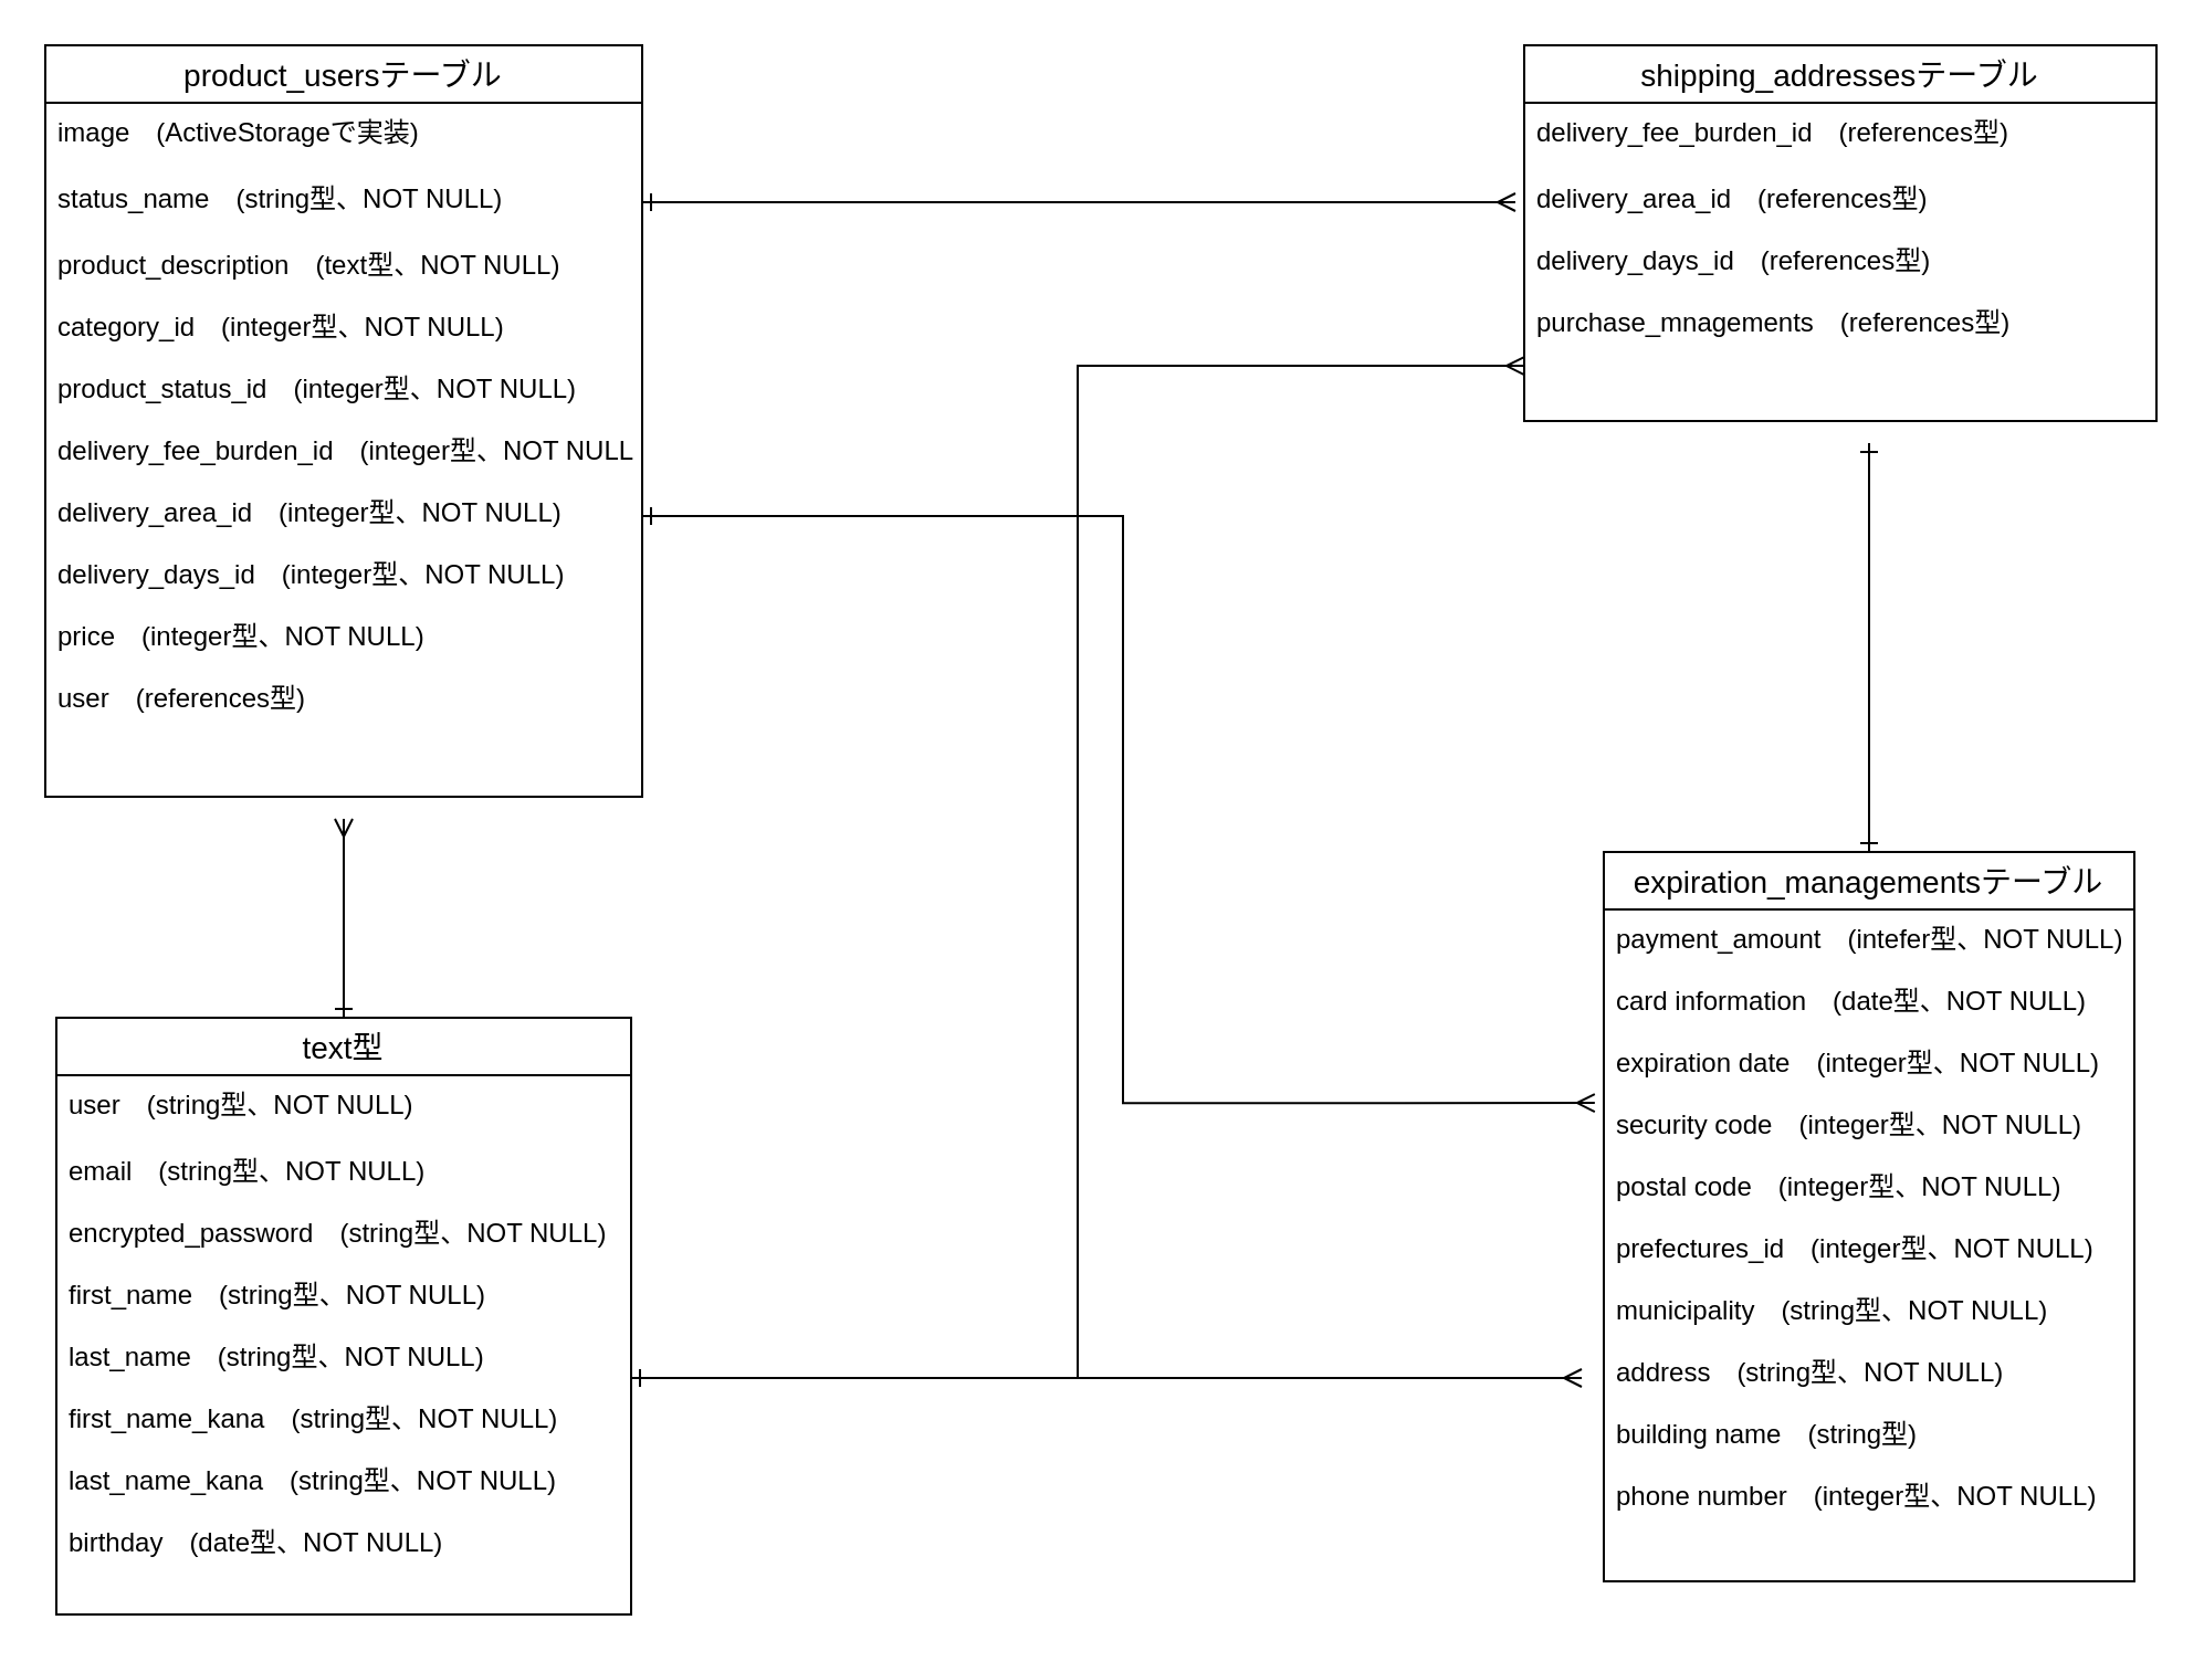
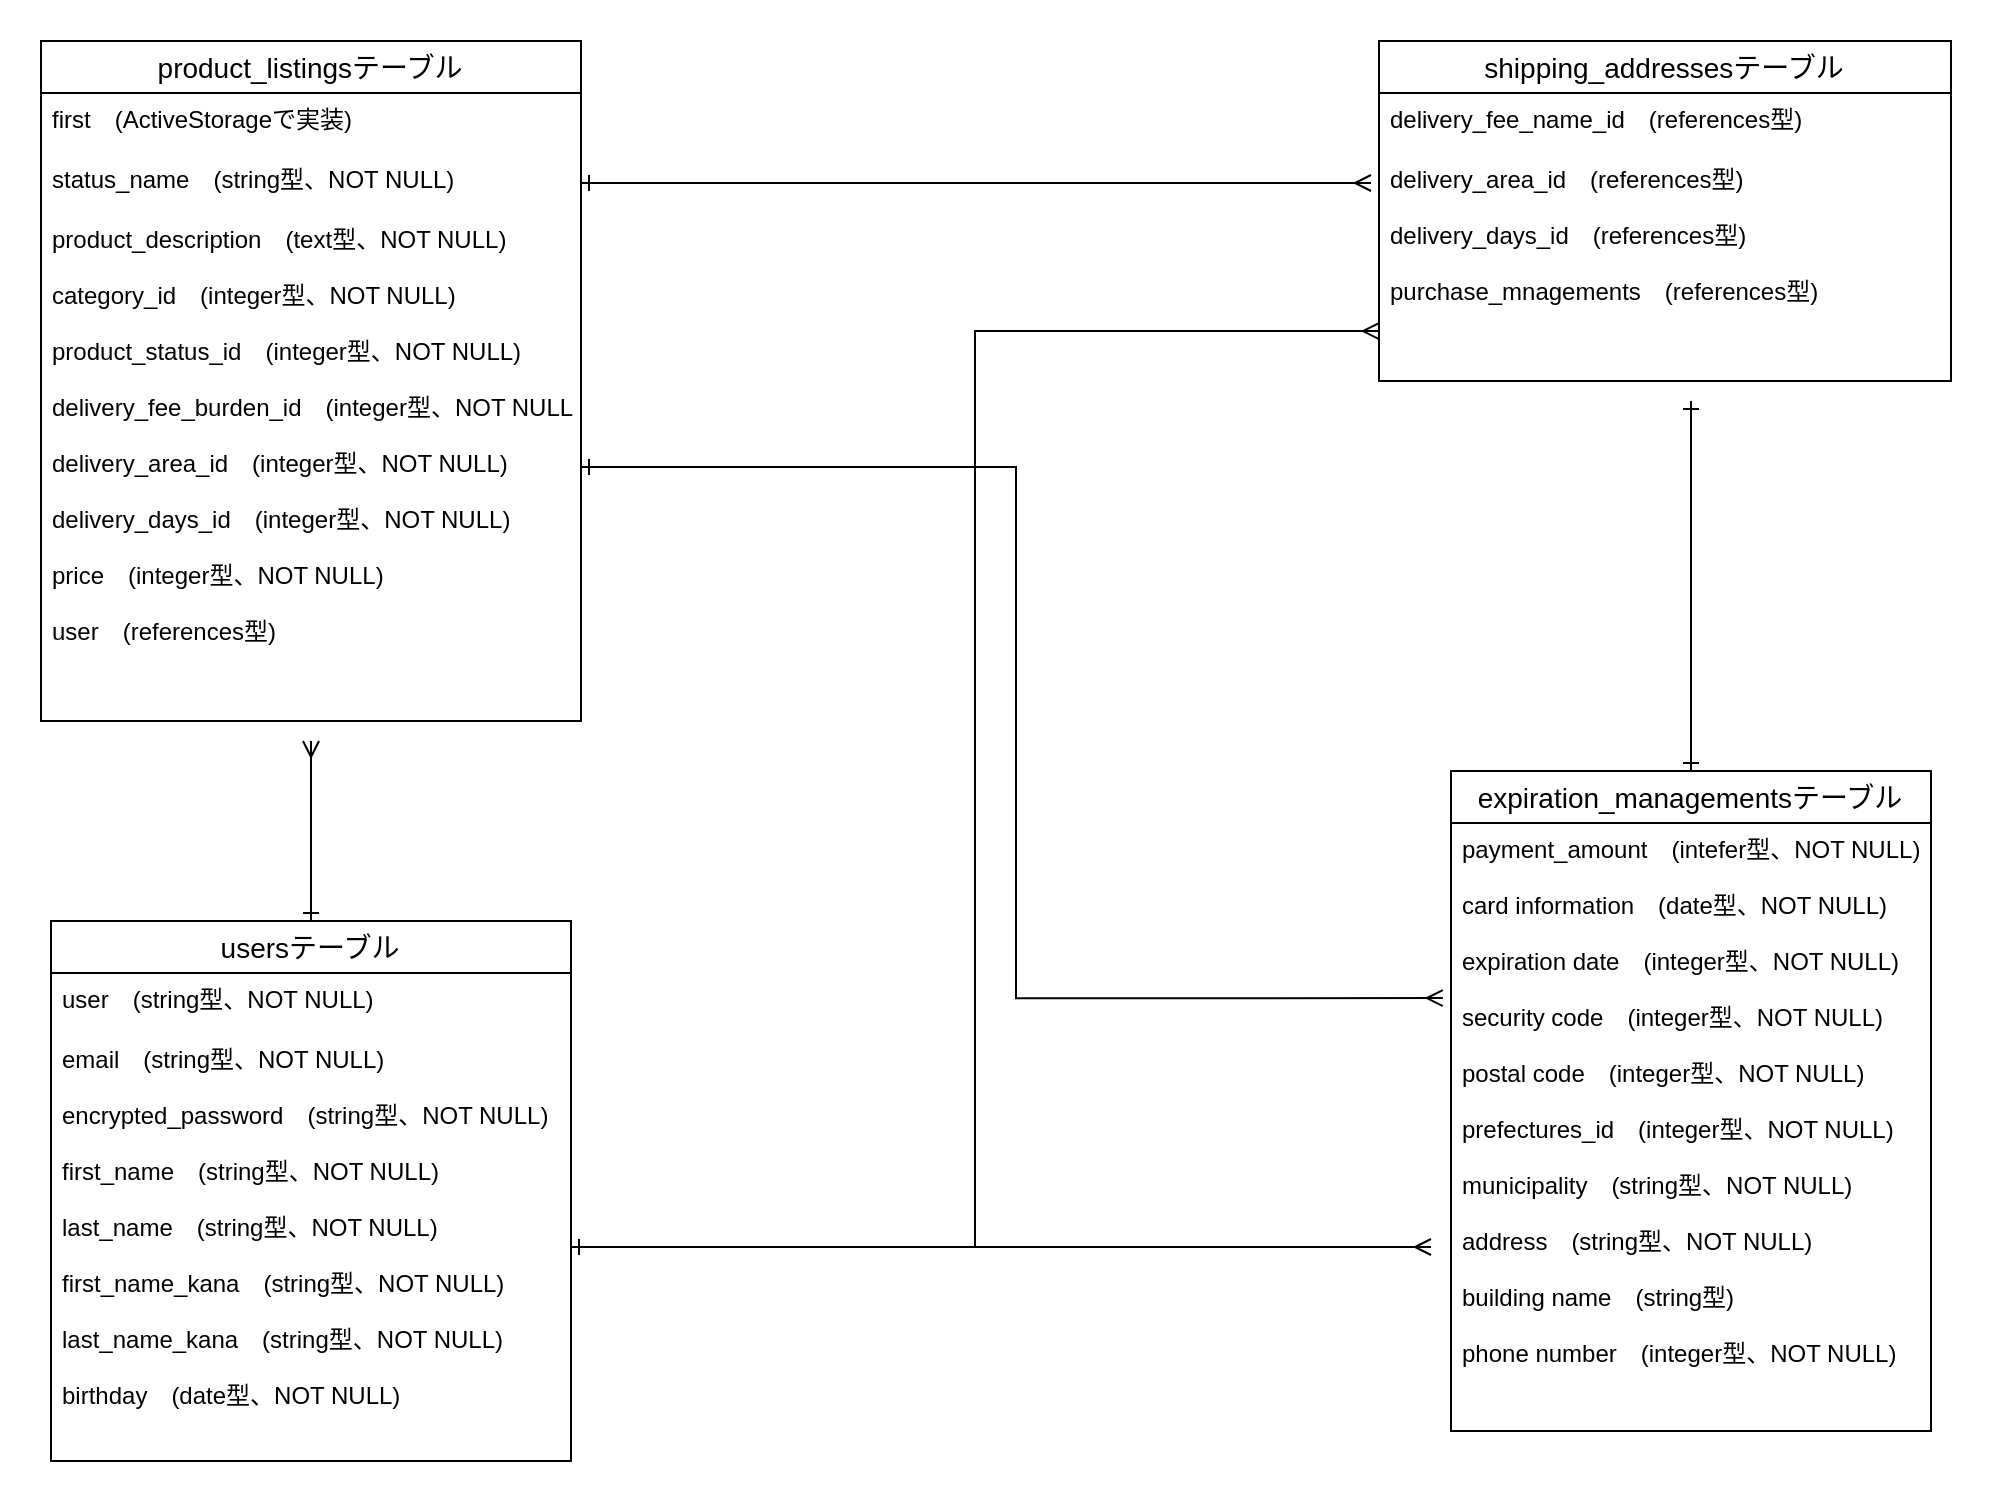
  <mxCell id="0" />
  <mxCell id="1" parent="0" />
  <mxCell id="2" style="edgeStyle=orthogonalEdgeStyle;rounded=0;orthogonalLoop=1;jettySize=auto;html=1;startArrow=ERone;startFill=0;endArrow=ERmany;endFill=0;" edge="1" parent="1" source="3"><mxGeometry relative="1" as="geometry"><mxPoint x="155" y="370" as="targetPoint" /></mxGeometry></mxCell>
- <mxCell id="3" value="text型" style="swimlane;fontStyle=0;childLayout=stackLayout;horizontal=1;startSize=26;horizontalStack=0;resizeParent=1;resizeParentMax=0;resizeLast=0;collapsible=1;marginBottom=0;align=center;fontSize=14;" parent="1" vertex="1"><mxGeometry x="25" y="460" width="260" height="270" as="geometry" /></mxCell>
+ <mxCell id="3" value="usersテーブル" style="swimlane;fontStyle=0;childLayout=stackLayout;horizontal=1;startSize=26;horizontalStack=0;resizeParent=1;resizeParentMax=0;resizeLast=0;collapsible=1;marginBottom=0;align=center;fontSize=14;" parent="1" vertex="1"><mxGeometry x="25" y="460" width="260" height="270" as="geometry" /></mxCell>
  <mxCell id="4" value="user　(string型、NOT NULL)" style="text;strokeColor=none;fillColor=none;spacingLeft=4;spacingRight=4;overflow=hidden;rotatable=0;points=[[0,0.5],[1,0.5]];portConstraint=eastwest;fontSize=12;" parent="3" vertex="1"><mxGeometry y="26" width="260" height="30" as="geometry" /></mxCell>
  <mxCell id="5" value="email　(string型、NOT NULL)&#10;&#10;encrypted_password　(string型、NOT NULL)&#10;&#10;first_name　(string型、NOT NULL)&#10;&#10;last_name　(string型、NOT NULL)&#10;&#10;first_name_kana　(string型、NOT NULL)&#10;&#10;last_name_kana　(string型、NOT NULL)&#10;&#10;birthday　(date型、NOT NULL)&#10;&#10;&#10;" style="text;strokeColor=none;fillColor=none;spacingLeft=4;spacingRight=4;overflow=hidden;rotatable=0;points=[[0,0.5],[1,0.5]];portConstraint=eastwest;fontSize=12;" parent="3" vertex="1"><mxGeometry y="56" width="260" height="214" as="geometry" /></mxCell>
  <mxCell id="6" style="edgeStyle=orthogonalEdgeStyle;rounded=0;orthogonalLoop=1;jettySize=auto;html=1;startArrow=ERone;startFill=0;endArrow=ERone;endFill=0;" edge="1" parent="1" source="7"><mxGeometry relative="1" as="geometry"><mxPoint x="845" y="200" as="targetPoint" /></mxGeometry></mxCell>
  <mxCell id="7" value="expiration_managementsテーブル" style="swimlane;fontStyle=0;childLayout=stackLayout;horizontal=1;startSize=26;horizontalStack=0;resizeParent=1;resizeParentMax=0;resizeLast=0;collapsible=1;marginBottom=0;align=center;fontSize=14;" parent="1" vertex="1"><mxGeometry x="725" y="385" width="240" height="330" as="geometry" /></mxCell>
  <mxCell id="8" value="payment_amount　(intefer型、NOT NULL)&#10;&#10;card information　(date型、NOT NULL)&#10;&#10;expiration date　(integer型、NOT NULL)&#10;&#10;security code　(integer型、NOT NULL)&#10;&#10;postal code　(integer型、NOT NULL)&#10;&#10;prefectures_id　(integer型、NOT NULL)&#10;&#10;municipality　(string型、NOT NULL)&#10;&#10;address　(string型、NOT NULL)&#10;&#10;building name　(string型)&#10;&#10;phone number　(integer型、NOT NULL)&#10;&#10;&#10;&#10;&#10;&#10;&#10;&#10;&#10;&#10;&#10;&#10;&#10;&#10;&#10;&#10;&#10;&#10;&#10;" style="text;strokeColor=none;fillColor=none;spacingLeft=4;spacingRight=4;overflow=hidden;rotatable=0;points=[[0,0.5],[1,0.5]];portConstraint=eastwest;fontSize=12;" parent="7" vertex="1"><mxGeometry y="26" width="240" height="304" as="geometry" /></mxCell>
- <mxCell id="9" value="product_usersテーブル" style="swimlane;fontStyle=0;childLayout=stackLayout;horizontal=1;startSize=26;horizontalStack=0;resizeParent=1;resizeParentMax=0;resizeLast=0;collapsible=1;marginBottom=0;align=center;fontSize=14;" parent="1" vertex="1"><mxGeometry x="20" y="20" width="270" height="340" as="geometry" /></mxCell>
- <mxCell id="10" value="image　(ActiveStorageで実装)" style="text;strokeColor=none;fillColor=none;spacingLeft=4;spacingRight=4;overflow=hidden;rotatable=0;points=[[0,0.5],[1,0.5]];portConstraint=eastwest;fontSize=12;" parent="9" vertex="1"><mxGeometry y="26" width="270" height="30" as="geometry" /></mxCell>
+ <mxCell id="9" value="product_listingsテーブル" style="swimlane;fontStyle=0;childLayout=stackLayout;horizontal=1;startSize=26;horizontalStack=0;resizeParent=1;resizeParentMax=0;resizeLast=0;collapsible=1;marginBottom=0;align=center;fontSize=14;" parent="1" vertex="1"><mxGeometry x="20" y="20" width="270" height="340" as="geometry" /></mxCell>
+ <mxCell id="10" value="first　(ActiveStorageで実装)" style="text;strokeColor=none;fillColor=none;spacingLeft=4;spacingRight=4;overflow=hidden;rotatable=0;points=[[0,0.5],[1,0.5]];portConstraint=eastwest;fontSize=12;" parent="9" vertex="1"><mxGeometry y="26" width="270" height="30" as="geometry" /></mxCell>
  <mxCell id="11" value="status_name　(string型、NOT NULL)" style="text;strokeColor=none;fillColor=none;spacingLeft=4;spacingRight=4;overflow=hidden;rotatable=0;points=[[0,0.5],[1,0.5]];portConstraint=eastwest;fontSize=12;" parent="9" vertex="1"><mxGeometry y="56" width="270" height="30" as="geometry" /></mxCell>
  <mxCell id="12" value="product_description　(text型、NOT NULL)&#10;&#10;category_id　(integer型、NOT NULL)&#10;&#10;product_status_id　(integer型、NOT NULL)&#10;&#10;delivery_fee_burden_id　(integer型、NOT NULL)&#10;&#10;delivery_area_id　(integer型、NOT NULL)&#10;&#10;delivery_days_id　(integer型、NOT NULL)&#10;&#10;price　(integer型、NOT NULL)&#10;&#10;user　(references型)" style="text;strokeColor=none;fillColor=none;spacingLeft=4;spacingRight=4;overflow=hidden;rotatable=0;points=[[0,0.5],[1,0.5]];portConstraint=eastwest;fontSize=12;" parent="9" vertex="1"><mxGeometry y="86" width="270" height="254" as="geometry" /></mxCell>
  <mxCell id="13" value="shipping_addressesテーブル" style="swimlane;fontStyle=0;childLayout=stackLayout;horizontal=1;startSize=26;horizontalStack=0;resizeParent=1;resizeParentMax=0;resizeLast=0;collapsible=1;marginBottom=0;align=center;fontSize=14;" parent="1" vertex="1"><mxGeometry x="689" y="20" width="286" height="170" as="geometry" /></mxCell>
- <mxCell id="14" value="delivery_fee_burden_id　(references型)&#10;" style="text;strokeColor=none;fillColor=none;spacingLeft=4;spacingRight=4;overflow=hidden;rotatable=0;points=[[0,0.5],[1,0.5]];portConstraint=eastwest;fontSize=12;" parent="13" vertex="1"><mxGeometry y="26" width="286" height="30" as="geometry" /></mxCell>
+ <mxCell id="14" value="delivery_fee_name_id　(references型)&#10;" style="text;strokeColor=none;fillColor=none;spacingLeft=4;spacingRight=4;overflow=hidden;rotatable=0;points=[[0,0.5],[1,0.5]];portConstraint=eastwest;fontSize=12;" parent="13" vertex="1"><mxGeometry y="26" width="286" height="30" as="geometry" /></mxCell>
  <mxCell id="15" value="delivery_area_id　(references型)&#10;&#10;delivery_days_id　(references型)&#10;&#10;purchase_mnagements　(references型)" style="text;strokeColor=none;fillColor=none;spacingLeft=4;spacingRight=4;overflow=hidden;rotatable=0;points=[[0,0.5],[1,0.5]];portConstraint=eastwest;fontSize=12;" parent="13" vertex="1"><mxGeometry y="56" width="286" height="114" as="geometry" /></mxCell>
  <mxCell id="16" style="edgeStyle=orthogonalEdgeStyle;rounded=0;orthogonalLoop=1;jettySize=auto;html=1;startArrow=ERone;startFill=0;endArrow=ERmany;endFill=0;" edge="1" parent="1" source="5"><mxGeometry relative="1" as="geometry"><mxPoint x="715" y="623" as="targetPoint" /></mxGeometry></mxCell>
  <mxCell id="17" style="edgeStyle=orthogonalEdgeStyle;rounded=0;orthogonalLoop=1;jettySize=auto;html=1;startArrow=ERone;startFill=0;endArrow=ERmany;endFill=0;entryX=0;entryY=0.781;entryDx=0;entryDy=0;entryPerimeter=0;" edge="1" parent="1" source="5" target="15"><mxGeometry relative="1" as="geometry"><mxPoint x="495" y="230" as="targetPoint" /></mxGeometry></mxCell>
  <mxCell id="18" style="edgeStyle=orthogonalEdgeStyle;rounded=0;orthogonalLoop=1;jettySize=auto;html=1;startArrow=ERone;startFill=0;endArrow=ERmany;endFill=0;" edge="1" parent="1" source="11"><mxGeometry relative="1" as="geometry"><mxPoint x="685" y="91" as="targetPoint" /></mxGeometry></mxCell>
  <mxCell id="19" style="edgeStyle=orthogonalEdgeStyle;rounded=0;orthogonalLoop=1;jettySize=auto;html=1;entryX=-0.017;entryY=0.288;entryDx=0;entryDy=0;entryPerimeter=0;startArrow=ERone;startFill=0;endArrow=ERmany;endFill=0;" edge="1" parent="1" source="12" target="8"><mxGeometry relative="1" as="geometry" /></mxCell>
